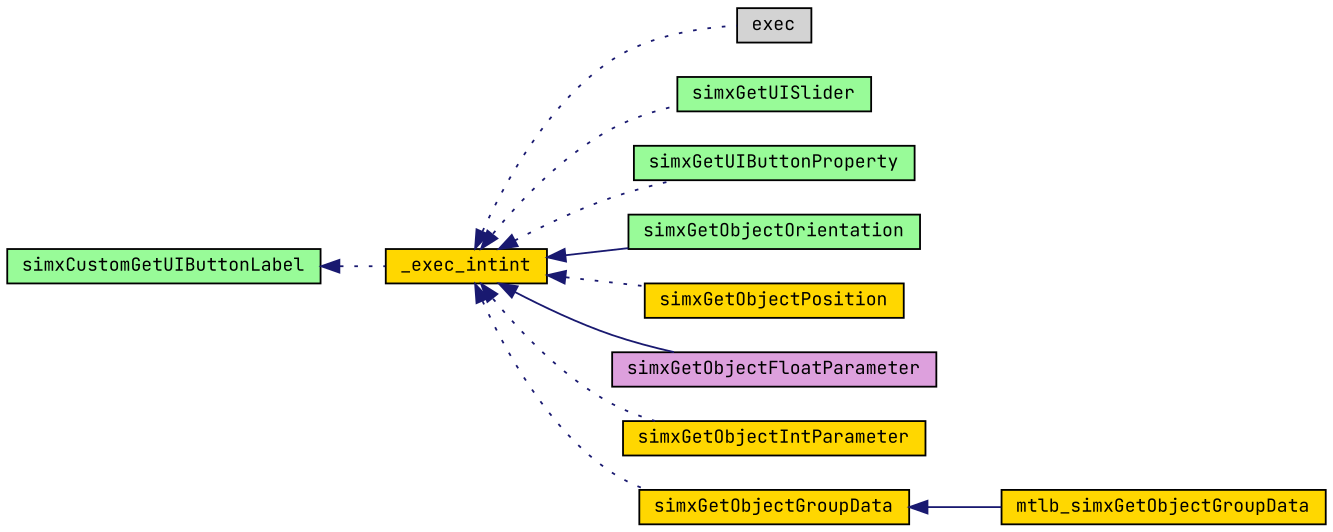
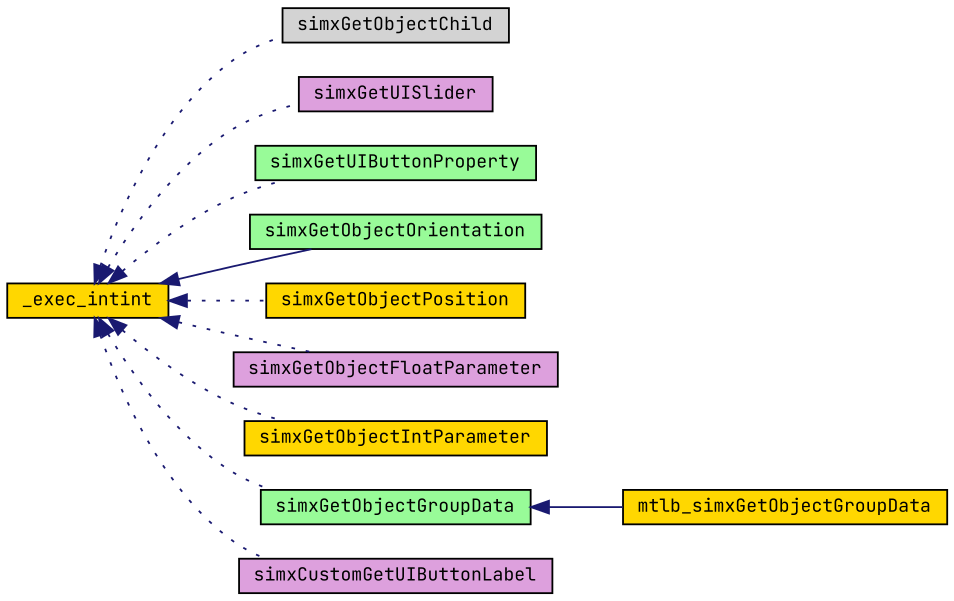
  digraph {
    fontname="JetBrains Mono"
    rankdir=LR
    node [color=black fillcolor=gold fontname="JetBrains Mono" fontsize=10 shape=record style=filled]
    edge [color=midnightblue dir=back fontname="JetBrains Mono" fontsize=10 labelfontname=Helvetica labelfontsize=10 style=dotted]
    n1 [fontcolor=black height=0.2 label=_exec_intint width=0.4]
-   n2 [fillcolor=lightgrey height=0.2 label=exec width=0.4]
-   n3 [fillcolor=palegreen height=0.2 label=simxGetUISlider width=0.4]
+   n2 [fillcolor=lightgrey height=0.2 label=simxGetObjectChild width=0.4]
+   n3 [fillcolor=plum height=0.2 label=simxGetUISlider width=0.4]
    n4 [fillcolor=palegreen height=0.2 label=simxGetUIButtonProperty width=0.4]
    n5 [fillcolor=palegreen height=0.2 label=simxGetObjectOrientation width=0.4]
    n6 [height=0.2 label=simxGetObjectPosition width=0.4]
    n7 [fillcolor=plum height=0.2 label=simxGetObjectFloatParameter width=0.4]
    n8 [height=0.2 label=simxGetObjectIntParameter width=0.4]
-   n9 [height=0.2 label=simxGetObjectGroupData width=0.4]
-   n10 [fillcolor=palegreen height=0.2 label=simxCustomGetUIButtonLabel width=0.4]
+   n9 [fillcolor=palegreen height=0.2 label=simxGetObjectGroupData width=0.4]
+   n10 [fillcolor=plum height=0.2 label=simxCustomGetUIButtonLabel width=0.4]
    n11 [height=0.2 label=mtlb_simxGetObjectGroupData width=0.4]
    n1 -> n2
    n1 -> n3
    n1 -> n4
    n1 -> n5 [style=solid]
    n1 -> n6
-   n1 -> n7 [style=solid]
+   n1 -> n7
    n1 -> n8
    n1 -> n9
-   n10 -> n1
+   n1 -> n10
    n9 -> n11 [style=solid]
  }
